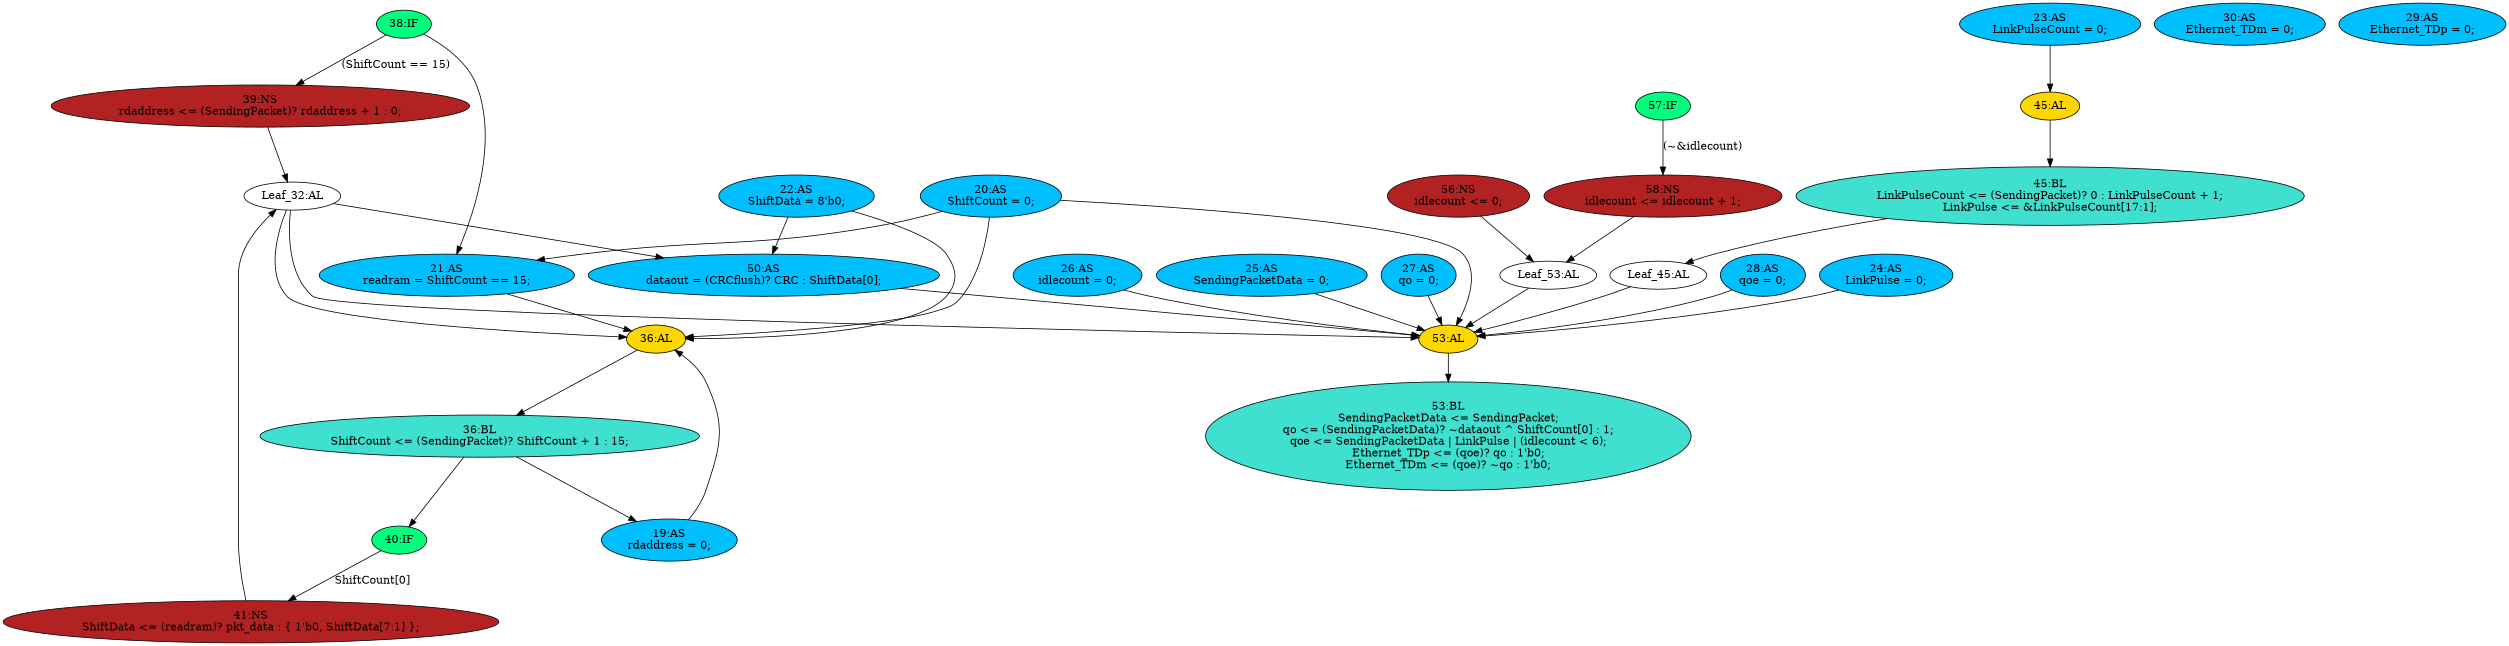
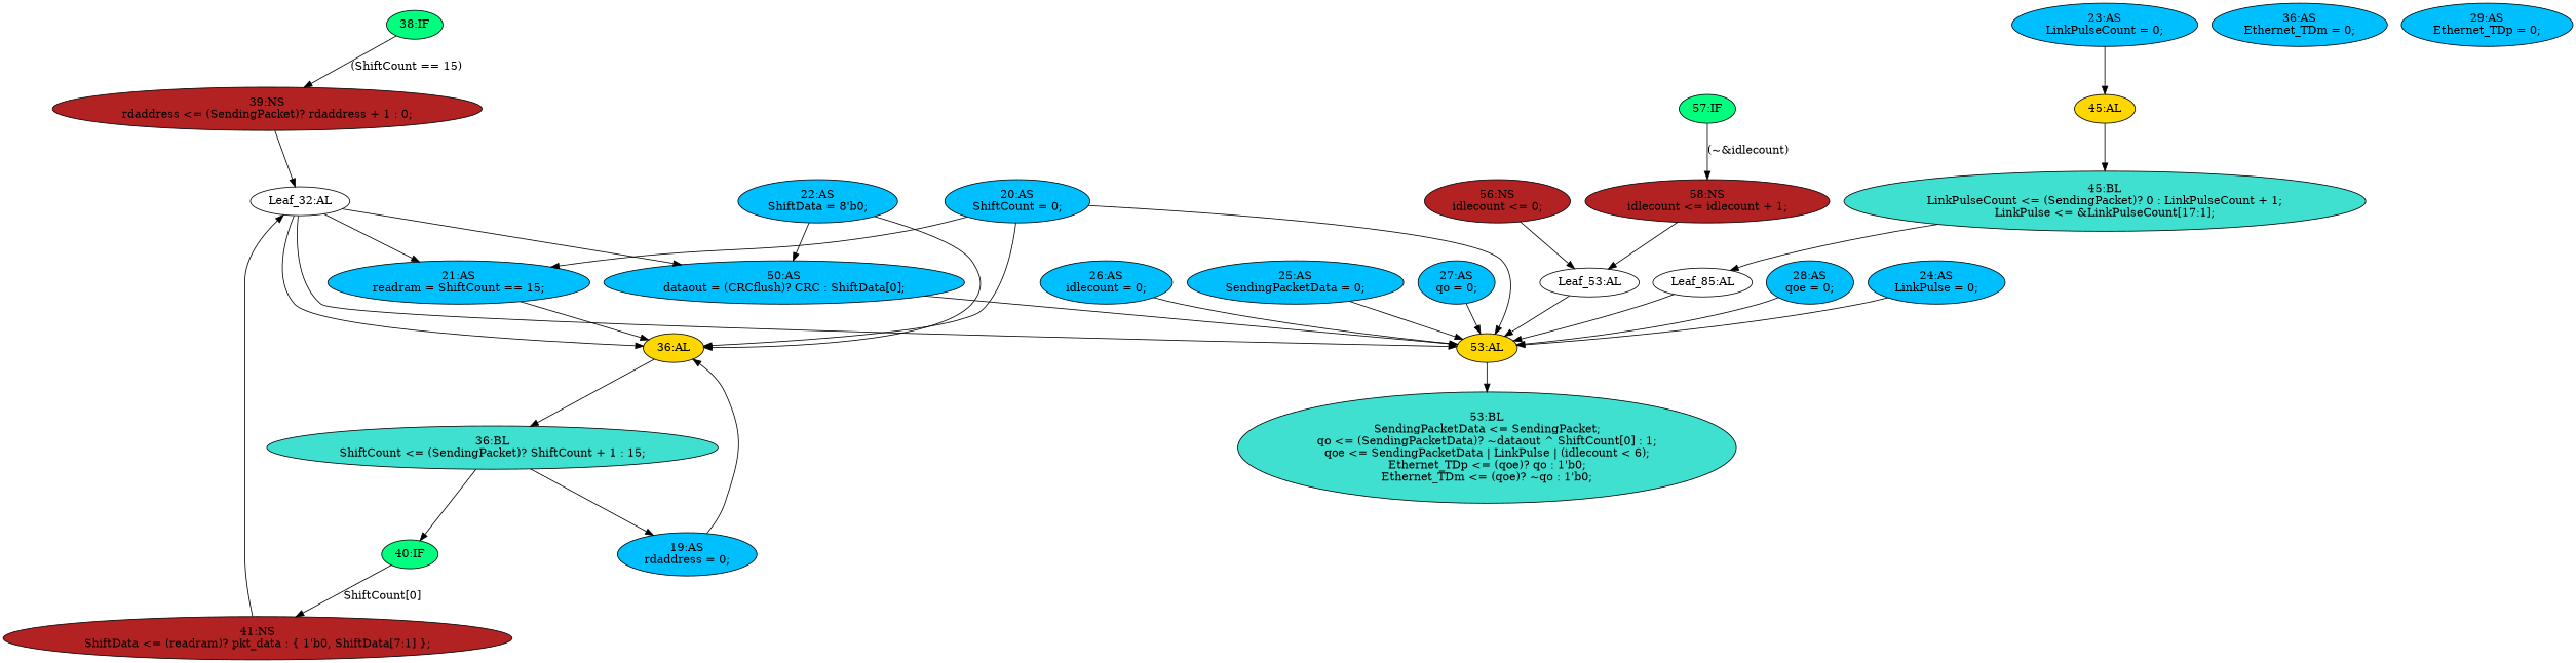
  strict digraph {
    node [fillcolor=deepskyblue statements="[]" style=filled typ=Assign]
    n1 [def_var="['ShiftCount', 'rdaddress', 'ShiftData']" label="Leaf_32:AL" fillcolor="" statements="" style="" typ=""]
    n2 [ast="<pyverilog.vparser.ast.Always object at 0x7f4b0d41e610>" clk_sens=True fillcolor=gold label="36:AL" sens="['clk20']" typ=Always use_var="['pkt_data', 'readram', 'rdaddress', 'ShiftData', 'SendingPacket', 'ShiftCount']"]
    n3 [ast="<pyverilog.vparser.ast.Always object at 0x7f4b0d837c90>" clk_sens=True fillcolor=gold label="53:AL" sens="['clk20']" typ=Always use_var="['ShiftCount', 'idlecount', 'LinkPulse', 'SendingPacketData', 'qoe', 'dataout', 'SendingPacket', 'qo']"]
    n4 [ast="<pyverilog.vparser.ast.Assign object at 0x7f4b0d837ad0>" def_var="['dataout']" label="50:AS\ndataout = (CRCflush)? CRC : ShiftData[0];" use_var="['CRCflush', 'CRC', 'ShiftData']"]
    n5 [ast="<pyverilog.vparser.ast.Assign object at 0x7f4b0d879610>" def_var="['readram']" label="21:AS\nreadram = ShiftCount == 15;" use_var="['ShiftCount']"]
    n6 [ast="<pyverilog.vparser.ast.Block object at 0x7f4b0d41ed50>" fillcolor=turquoise label="36:BL\nShiftCount <= (SendingPacket)? ShiftCount + 1 : 15;" statements="[<pyverilog.vparser.ast.NonblockingSubstitution object at 0x7f4b0d41e810>]" typ=Block]
    n7 [ast="<pyverilog.vparser.ast.Block object at 0x7f4b0d82dc90>" fillcolor=turquoise label="53:BL\nSendingPacketData <= SendingPacket;\nqo <= (SendingPacketData)? ~dataout ^ ShiftCount[0] : 1;\nqoe <= SendingPacketData | LinkPulse | (idlecount < 6);\nEthernet_TDp <= (qoe)? qo : 1'b0;\nEthernet_TDm <= (qoe)? ~qo : 1'b0;" statements="[<pyverilog.vparser.ast.NonblockingSubstitution object at 0x7f4b0d837e10>, <pyverilog.vparser.ast.NonblockingSubstitution object at 0x7f4b0d82d550>, <pyverilog.vparser.ast.NonblockingSubstitution object at 0x7f4b0d82d990>, <pyverilog.vparser.ast.NonblockingSubstitution object at 0x7f4b0d82dc10>, <pyverilog.vparser.ast.NonblockingSubstitution object at 0x7f4b0d82ded0>]" typ=Block]
    n8 [ast="<pyverilog.vparser.ast.IfStatement object at 0x7f4b0d41edd0>" fillcolor=springgreen label="40:IF" typ=IfStatement]
    n9 [ast="<pyverilog.vparser.ast.Assign object at 0x7f4b0d845850>" def_var="['rdaddress']" label="19:AS\nrdaddress = 0;" use_var="[]"]
    n10 [ast="<pyverilog.vparser.ast.Assign object at 0x7f4b0d6fcbd0>" def_var="['qo']" label="27:AS\nqo = 0;" use_var="[]"]
    n11 [ast="<pyverilog.vparser.ast.Block object at 0x7f4b0d837590>" fillcolor=turquoise label="45:BL\nLinkPulseCount <= (SendingPacket)? 0 : LinkPulseCount + 1;\nLinkPulse <= &LinkPulseCount[17:1];" statements="[<pyverilog.vparser.ast.NonblockingSubstitution object at 0x7f4b0d837410>, <pyverilog.vparser.ast.NonblockingSubstitution object at 0x7f4b0d8377d0>]" typ=Block]
-   n12 [def_var="['LinkPulse', 'LinkPulseCount']" label="Leaf_45:AL" fillcolor="" statements="" style="" typ=""]
+   n12 [def_var="['LinkPulse', 'LinkPulseCount']" label="Leaf_85:AL" fillcolor="" statements="" style="" typ=""]
    n13 [ast="<pyverilog.vparser.ast.Always object at 0x7f4b0d837250>" clk_sens=True fillcolor=gold label="45:AL" sens="['clk20']" typ=Always use_var="['SendingPacket', 'LinkPulseCount']"]
-   n14 [ast="<pyverilog.vparser.ast.Assign object at 0x7f4b0d41e450>" def_var="['Ethernet_TDm']" label="30:AS\nEthernet_TDm = 0;" use_var="[]"]
+   n14 [ast="<pyverilog.vparser.ast.Assign object at 0x7f4b0d41e450>" def_var="['Ethernet_TDm']" label="36:AS\nEthernet_TDm = 0;" use_var="[]"]
    n15 [ast="<pyverilog.vparser.ast.IfStatement object at 0x7f4b0d41ea10>" fillcolor=springgreen label="38:IF" typ=IfStatement]
    n16 [ast="<pyverilog.vparser.ast.NonblockingSubstitution object at 0x7f4b0d41ec50>" fillcolor=firebrick label="39:NS\nrdaddress <= (SendingPacket)? rdaddress + 1 : 0;" statements="[<pyverilog.vparser.ast.NonblockingSubstitution object at 0x7f4b0d41ec50>]" typ=NonblockingSubstitution]
    n17 [ast="<pyverilog.vparser.ast.NonblockingSubstitution object at 0x7f4b0d41ef50>" fillcolor=firebrick label="41:NS\nShiftData <= (readram)? pkt_data : { 1'b0, ShiftData[7:1] };" statements="[<pyverilog.vparser.ast.NonblockingSubstitution object at 0x7f4b0d41ef50>]" typ=NonblockingSubstitution]
    n18 [ast="<pyverilog.vparser.ast.NonblockingSubstitution object at 0x7f4b0d82d450>" fillcolor=firebrick label="58:NS\nidlecount <= idlecount + 1;" statements="[<pyverilog.vparser.ast.NonblockingSubstitution object at 0x7f4b0d82d450>]" typ=NonblockingSubstitution]
    n19 [def_var="['Ethernet_TDp', 'idlecount', 'SendingPacketData', 'qoe', 'Ethernet_TDm', 'qo']" label="Leaf_53:AL" fillcolor="" statements="" style="" typ=""]
    n20 [ast="<pyverilog.vparser.ast.IfStatement object at 0x7f4b0d82d290>" fillcolor=springgreen label="57:IF" typ=IfStatement]
    n21 [ast="<pyverilog.vparser.ast.NonblockingSubstitution object at 0x7f4b0d82d110>" fillcolor=firebrick label="56:NS\nidlecount <= 0;" statements="[<pyverilog.vparser.ast.NonblockingSubstitution object at 0x7f4b0d82d110>]" typ=NonblockingSubstitution]
    n22 [ast="<pyverilog.vparser.ast.Assign object at 0x7f4b0db91c90>" def_var="['ShiftCount']" label="20:AS\nShiftCount = 0;" use_var="[]"]
    n23 [ast="<pyverilog.vparser.ast.Assign object at 0x7f4b0d6fc910>" def_var="['ShiftData']" label="22:AS\nShiftData = 8'b0;" use_var="[]"]
    n24 [ast="<pyverilog.vparser.ast.Assign object at 0x7f4b0d41e050>" def_var="['qoe']" label="28:AS\nqoe = 0;" use_var="[]"]
    n25 [ast="<pyverilog.vparser.ast.Assign object at 0x7f4b0d6fc950>" def_var="['LinkPulse']" label="24:AS\nLinkPulse = 0;" use_var="[]"]
    n26 [ast="<pyverilog.vparser.ast.Assign object at 0x7f4b0d6fcb50>" def_var="['LinkPulseCount']" label="23:AS\nLinkPulseCount = 0;" use_var="[]"]
    n27 [ast="<pyverilog.vparser.ast.Assign object at 0x7f4b0d41e250>" def_var="['Ethernet_TDp']" label="29:AS\nEthernet_TDp = 0;" use_var="[]"]
    n28 [ast="<pyverilog.vparser.ast.Assign object at 0x7f4b0d6fca10>" def_var="['idlecount']" label="26:AS\nidlecount = 0;" use_var="[]"]
    n29 [ast="<pyverilog.vparser.ast.Assign object at 0x7f4b0d6fc3d0>" def_var="['SendingPacketData']" label="25:AS\nSendingPacketData = 0;" use_var="[]"]
    n1 -> n2
    n1 -> n3
    n1 -> n4
-   n15 -> n5
+   n1 -> n5
    n2 -> n6 [cond="[]" lineno=None]
    n3 -> n7 [cond="[]" lineno=None]
    n4 -> n3
    n5 -> n2
    n6 -> n8 [cond="[]" lineno=None]
    n6 -> n9 [cond="[]" lineno=None]
    n8 -> n17 [cond="['ShiftCount']" label="ShiftCount[0]" lineno=40]
    n9 -> n2
    n10 -> n3
    n11 -> n12 [cond="[]" lineno=None]
    n12 -> n3
    n13 -> n11 [cond="[]" lineno=None]
    n15 -> n16 [cond="['ShiftCount']" label="(ShiftCount == 15)" lineno=38]
    n16 -> n1 [cond="[]" lineno=None]
    n17 -> n1 [cond="[]" lineno=None]
    n18 -> n19 [cond="[]" lineno=None]
    n19 -> n3
    n20 -> n18 [cond="['idlecount']" label="(~&idlecount)" lineno=57]
    n21 -> n19 [cond="[]" lineno=None]
    n22 -> n2
    n22 -> n3
    n22 -> n5
    n23 -> n2
    n23 -> n4
    n24 -> n3
    n25 -> n3
    n26 -> n13
    n28 -> n3
    n29 -> n3
  }
